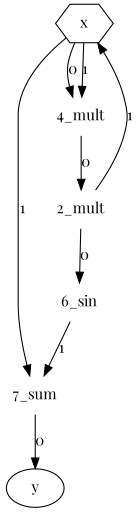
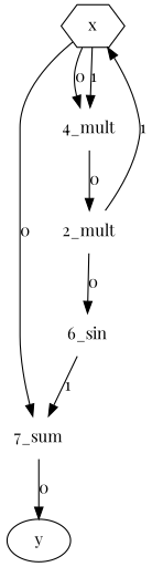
  digraph {
    fontname="Playfair Display"
    node [fontname="Playfair Display" shape=none]
    edge [fontname="Playfair Display"]
    y [shape=oval]
    n2 [label="7_sum"]
    x [shape=polygon sides=6]
    n4 [label="4_mult"]
    n5 [label="2_mult"]
    n6 [label="6_sin"]
    n2 -> y [label=0]
-   x -> n2 [label=1]
+   x -> n2 [label=0]
    x -> n4 [label=0]
    x -> n4 [label=1]
    n4 -> n5 [label=0]
    n5 -> x [label=1]
    n5 -> n6 [label=0]
    n6 -> n2 [label=1]
  }
